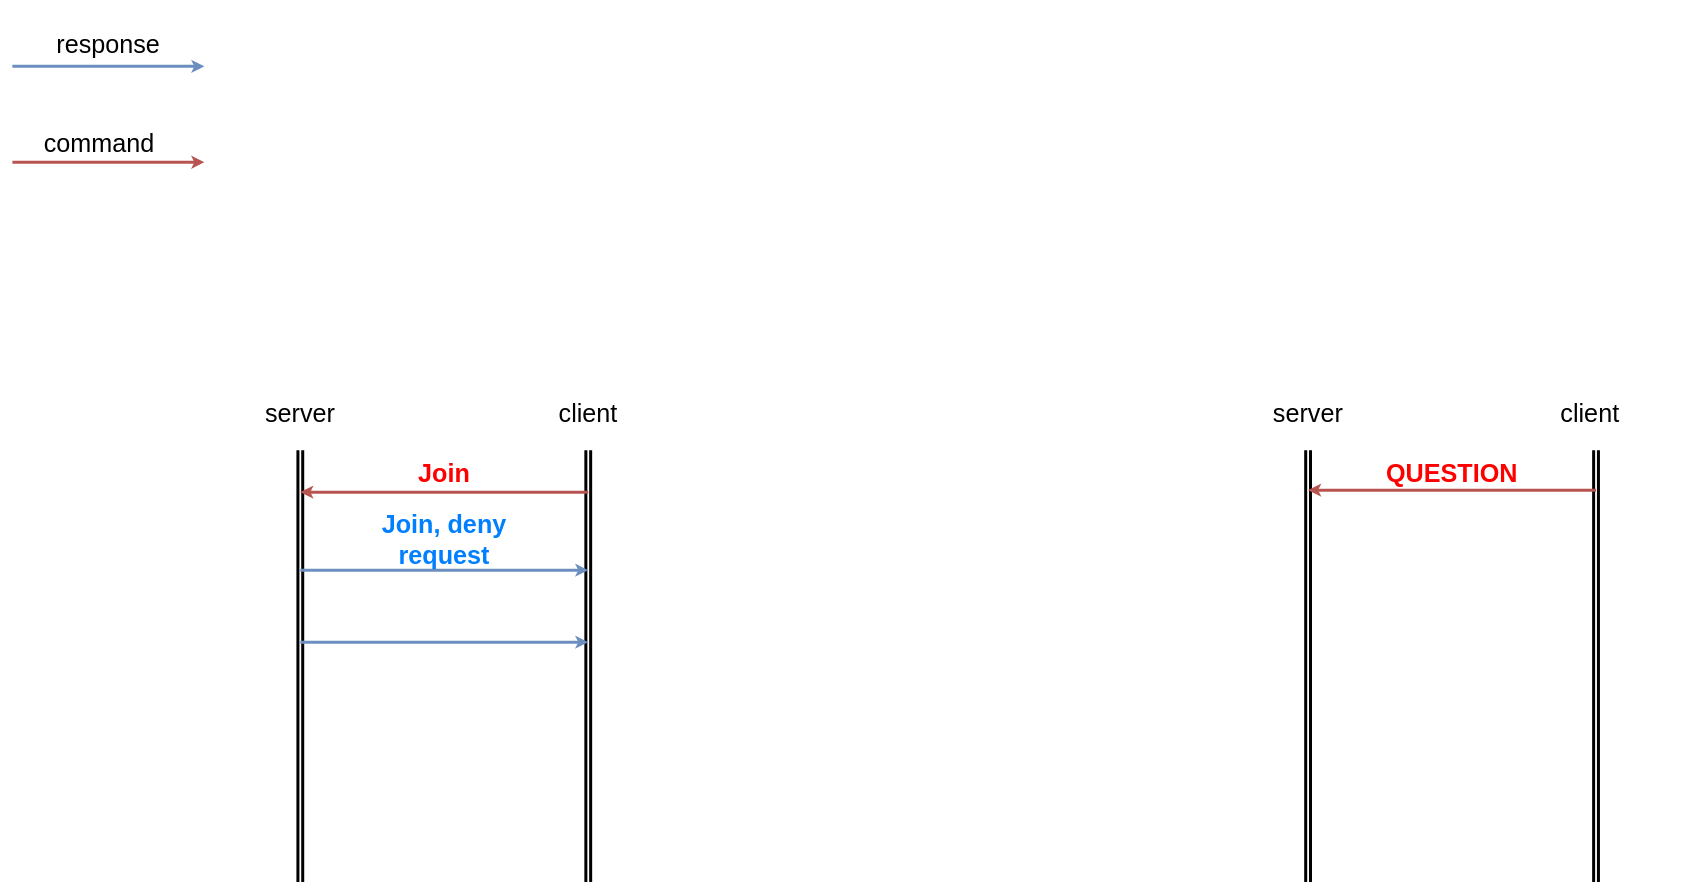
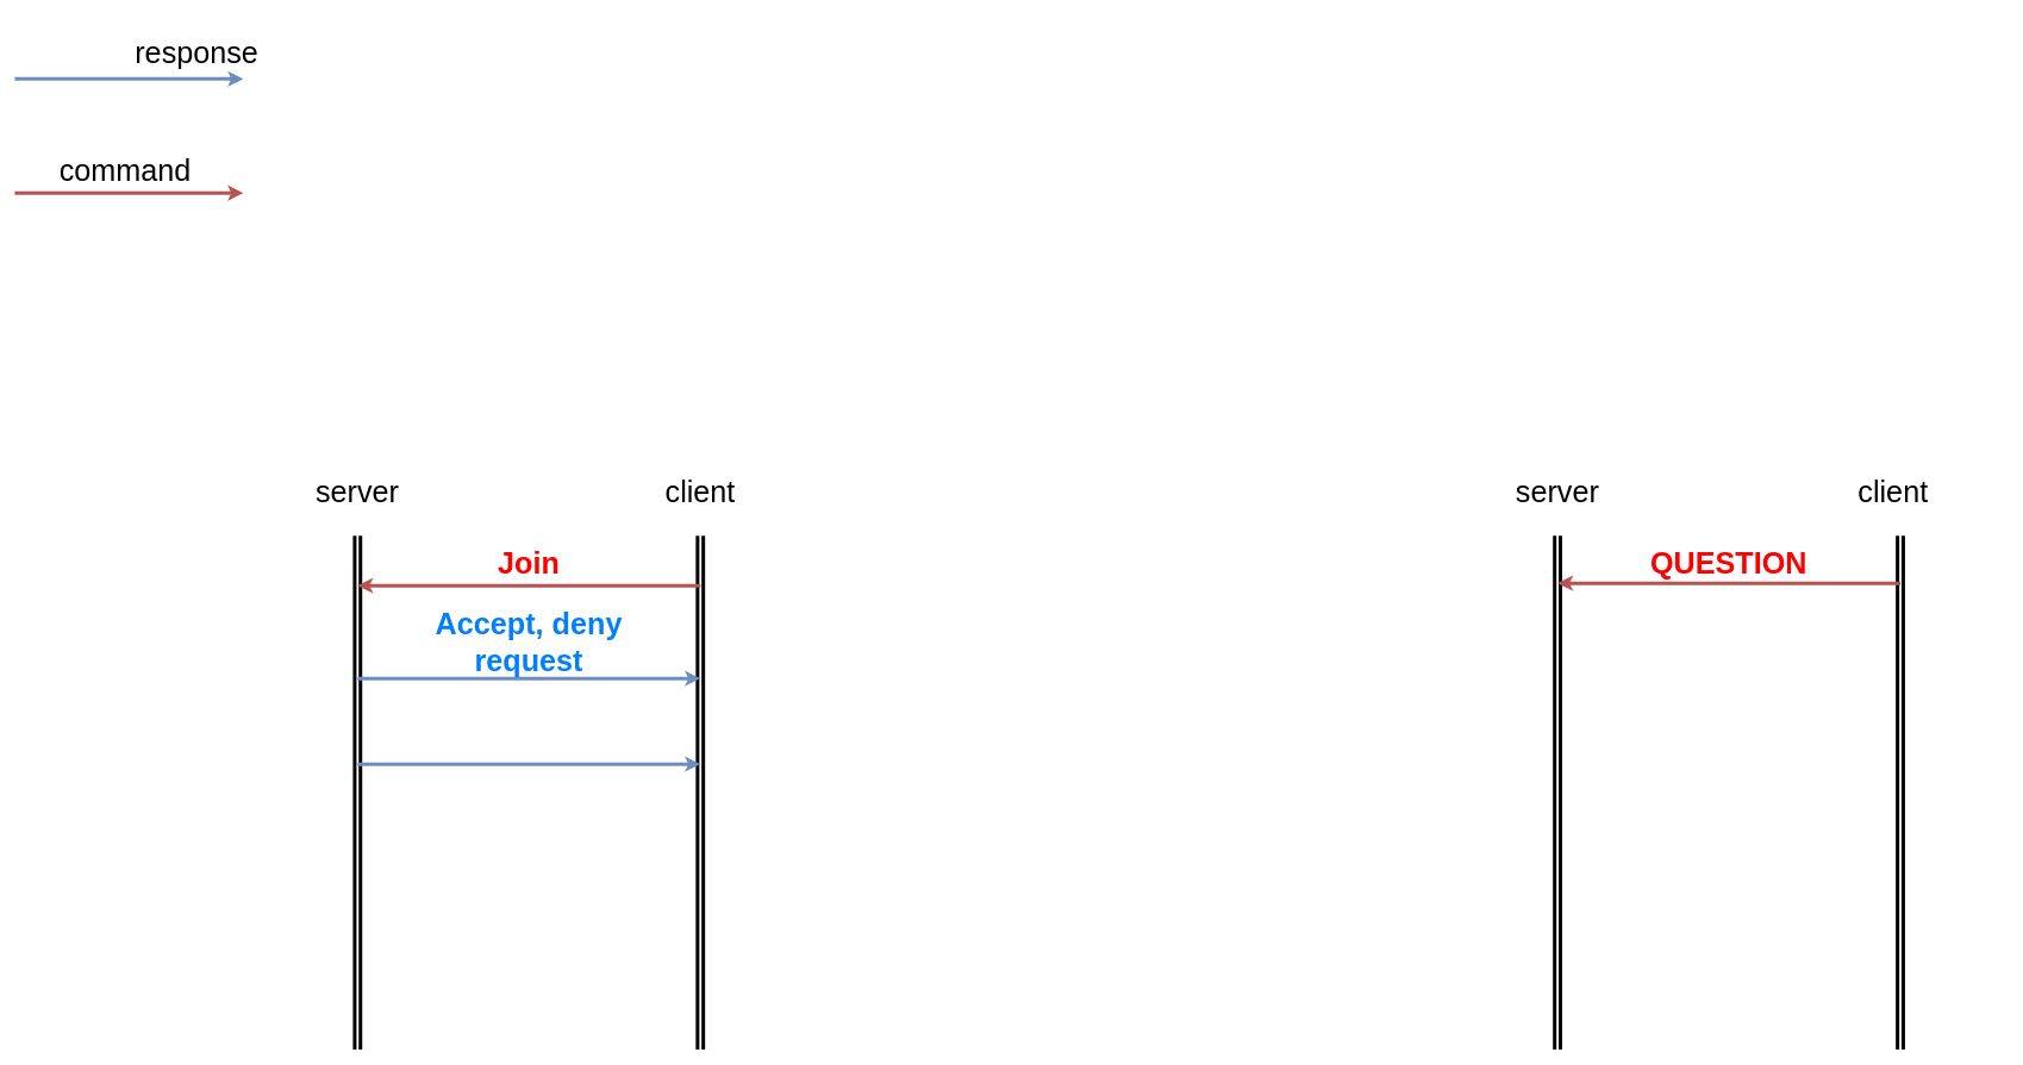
  <mxCell id="0" />
  <mxCell id="1" parent="0" />
  <mxCell id="2" value="" style="endArrow=classic;html=1;strokeWidth=5;shape=link;" edge="1" parent="1"><mxGeometry width="50" height="50" relative="1" as="geometry"><mxPoint x="500" y="750" as="sourcePoint" /><mxPoint x="500" y="1470" as="targetPoint" /></mxGeometry></mxCell>
  <mxCell id="3" value="" style="endArrow=classic;html=1;strokeWidth=5;shape=link;" edge="1" parent="1"><mxGeometry width="50" height="50" relative="1" as="geometry"><mxPoint x="980" y="1470" as="sourcePoint" /><mxPoint x="980" y="750" as="targetPoint" /></mxGeometry></mxCell>
  <mxCell id="4" value="" style="endArrow=classic;html=1;strokeWidth=5;shape=link;" edge="1" parent="1"><mxGeometry width="50" height="50" relative="1" as="geometry"><mxPoint x="2180" y="750" as="sourcePoint" /><mxPoint x="2180" y="1470" as="targetPoint" /></mxGeometry></mxCell>
  <mxCell id="5" value="" style="endArrow=classic;html=1;strokeWidth=5;shape=link;" edge="1" parent="1"><mxGeometry width="50" height="50" relative="1" as="geometry"><mxPoint x="2660" y="1470" as="sourcePoint" /><mxPoint x="2660" y="750" as="targetPoint" /></mxGeometry></mxCell>
  <mxCell id="6" value="" style="endArrow=classic;html=1;strokeWidth=5;fillColor=#dae8fc;strokeColor=#6c8ebf;" edge="1" parent="1"><mxGeometry width="50" height="50" relative="1" as="geometry"><mxPoint x="20" y="110" as="sourcePoint" /><mxPoint x="340" y="110" as="targetPoint" /></mxGeometry></mxCell>
  <mxCell id="7" value="" style="endArrow=classic;html=1;strokeWidth=5;fillColor=#f8cecc;strokeColor=#b85450;" edge="1" parent="1"><mxGeometry width="50" height="50" relative="1" as="geometry"><mxPoint x="20" y="270" as="sourcePoint" /><mxPoint x="340" y="270" as="targetPoint" /></mxGeometry></mxCell>
- <mxCell id="8" value="&lt;font style=&quot;font-size: 42px&quot;&gt;command&lt;br&gt;&lt;/font&gt;" style="text;html=1;strokeColor=none;fillColor=none;align=center;verticalAlign=middle;whiteSpace=wrap;rounded=0;" vertex="1" parent="1"><mxGeometry x="30" y="140" width="270" height="200" as="geometry" /></mxCell>
- <mxCell id="9" value="&lt;font style=&quot;font-size: 42px&quot;&gt;response&lt;/font&gt;" style="text;html=1;strokeColor=none;fillColor=none;align=center;verticalAlign=middle;whiteSpace=wrap;rounded=0;" vertex="1" parent="1"><mxGeometry x="60" y="20" width="240" height="110" as="geometry" /></mxCell>
+ <mxCell id="8" value="&lt;font style=&quot;font-size: 42px&quot;&gt;command&lt;br&gt;&lt;/font&gt;" style="text;html=1;strokeColor=none;fillColor=none;align=center;verticalAlign=middle;whiteSpace=wrap;rounded=0;" vertex="1" parent="1"><mxGeometry x="40" y="140" width="270" height="200" as="geometry" /></mxCell>
+ <mxCell id="9" value="&lt;font style=&quot;font-size: 42px&quot;&gt;response&lt;/font&gt;" style="text;html=1;strokeColor=none;fillColor=none;align=center;verticalAlign=middle;whiteSpace=wrap;rounded=0;" vertex="1" parent="1"><mxGeometry x="155" y="20" width="240" height="110" as="geometry" /></mxCell>
  <mxCell id="10" value="&lt;font style=&quot;font-size: 42px&quot;&gt;server&lt;br&gt;&lt;/font&gt;" style="text;html=1;strokeColor=none;fillColor=none;align=center;verticalAlign=middle;whiteSpace=wrap;rounded=0;" vertex="1" parent="1"><mxGeometry x="340" y="560" width="320" height="260" as="geometry" /></mxCell>
  <mxCell id="11" value="&lt;font style=&quot;font-size: 42px&quot;&gt;client&lt;br&gt;&lt;/font&gt;" style="text;html=1;strokeColor=none;fillColor=none;align=center;verticalAlign=middle;whiteSpace=wrap;rounded=0;" vertex="1" parent="1"><mxGeometry x="820" y="560" width="320" height="260" as="geometry" /></mxCell>
  <mxCell id="12" value="&lt;font style=&quot;font-size: 42px&quot;&gt;server&lt;br&gt;&lt;/font&gt;" style="text;html=1;strokeColor=none;fillColor=none;align=center;verticalAlign=middle;whiteSpace=wrap;rounded=0;" vertex="1" parent="1"><mxGeometry x="2020" y="560" width="320" height="260" as="geometry" /></mxCell>
  <mxCell id="13" value="&lt;font style=&quot;font-size: 42px&quot;&gt;client&lt;br&gt;&lt;/font&gt;" style="text;html=1;strokeColor=none;fillColor=none;align=center;verticalAlign=middle;whiteSpace=wrap;rounded=0;" vertex="1" parent="1"><mxGeometry x="2490" y="560" width="320" height="260" as="geometry" /></mxCell>
  <mxCell id="14" value="" style="endArrow=classic;html=1;strokeWidth=5;fillColor=#f8cecc;strokeColor=#b85450;exitX=0.5;exitY=1;exitDx=0;exitDy=0;entryX=0.5;entryY=1;entryDx=0;entryDy=0;" edge="1" parent="1" source="11" target="10"><mxGeometry width="50" height="50" relative="1" as="geometry"><mxPoint x="570" y="880" as="sourcePoint" /><mxPoint x="890" y="880" as="targetPoint" /></mxGeometry></mxCell>
  <mxCell id="15" value="&lt;font style=&quot;font-size: 42px&quot;&gt;&lt;b style=&quot;color: rgb(255 , 0 , 0)&quot;&gt;Join&lt;/b&gt;&lt;br&gt;&lt;/font&gt;" style="text;html=1;align=center;verticalAlign=middle;whiteSpace=wrap;rounded=0;" vertex="1" parent="1"><mxGeometry x="580" y="660" width="320" height="260" as="geometry" /></mxCell>
  <mxCell id="16" value="" style="endArrow=classic;html=1;strokeWidth=5;fillColor=#f8cecc;strokeColor=#b85450;exitX=0.5;exitY=1;exitDx=0;exitDy=0;entryX=0.5;entryY=1;entryDx=0;entryDy=0;" edge="1" parent="1"><mxGeometry width="50" height="50" relative="1" as="geometry"><mxPoint x="2660" y="816.67" as="sourcePoint" /><mxPoint x="2180" y="816.67" as="targetPoint" /></mxGeometry></mxCell>
  <mxCell id="17" value="&lt;font style=&quot;font-size: 42px&quot;&gt;&lt;font color=&quot;#ff0000&quot;&gt;&lt;b&gt;QUESTION&lt;/b&gt;&lt;/font&gt;&lt;br&gt;&lt;/font&gt;" style="text;html=1;align=center;verticalAlign=middle;whiteSpace=wrap;rounded=0;" vertex="1" parent="1"><mxGeometry x="2260" y="660" width="320" height="260" as="geometry" /></mxCell>
  <mxCell id="18" value="" style="endArrow=classic;html=1;strokeWidth=5;fillColor=#dae8fc;strokeColor=#6c8ebf;" edge="1" parent="1"><mxGeometry width="50" height="50" relative="1" as="geometry"><mxPoint x="500" y="950" as="sourcePoint" /><mxPoint x="980" y="950" as="targetPoint" /></mxGeometry></mxCell>
- <mxCell id="19" value="&lt;font style=&quot;font-size: 42px&quot;&gt;&lt;b&gt;&lt;font color=&quot;#007fff&quot;&gt;Join, deny request&lt;/font&gt;&lt;/b&gt;&lt;br&gt;&lt;/font&gt;" style="text;html=1;align=center;verticalAlign=middle;whiteSpace=wrap;rounded=0;" vertex="1" parent="1"><mxGeometry x="580" y="770" width="320" height="260" as="geometry" /></mxCell>
+ <mxCell id="19" value="&lt;font style=&quot;font-size: 42px&quot;&gt;&lt;b&gt;&lt;font color=&quot;#007fff&quot;&gt;Accept, deny request&lt;/font&gt;&lt;/b&gt;&lt;br&gt;&lt;/font&gt;" style="text;html=1;align=center;verticalAlign=middle;whiteSpace=wrap;rounded=0;" vertex="1" parent="1"><mxGeometry x="580" y="770" width="320" height="260" as="geometry" /></mxCell>
  <mxCell id="20" value="" style="endArrow=classic;html=1;strokeWidth=5;fillColor=#dae8fc;strokeColor=#6c8ebf;" edge="1" parent="1"><mxGeometry width="50" height="50" relative="1" as="geometry"><mxPoint x="500" y="1070" as="sourcePoint" /><mxPoint x="980" y="1070" as="targetPoint" /></mxGeometry></mxCell>
